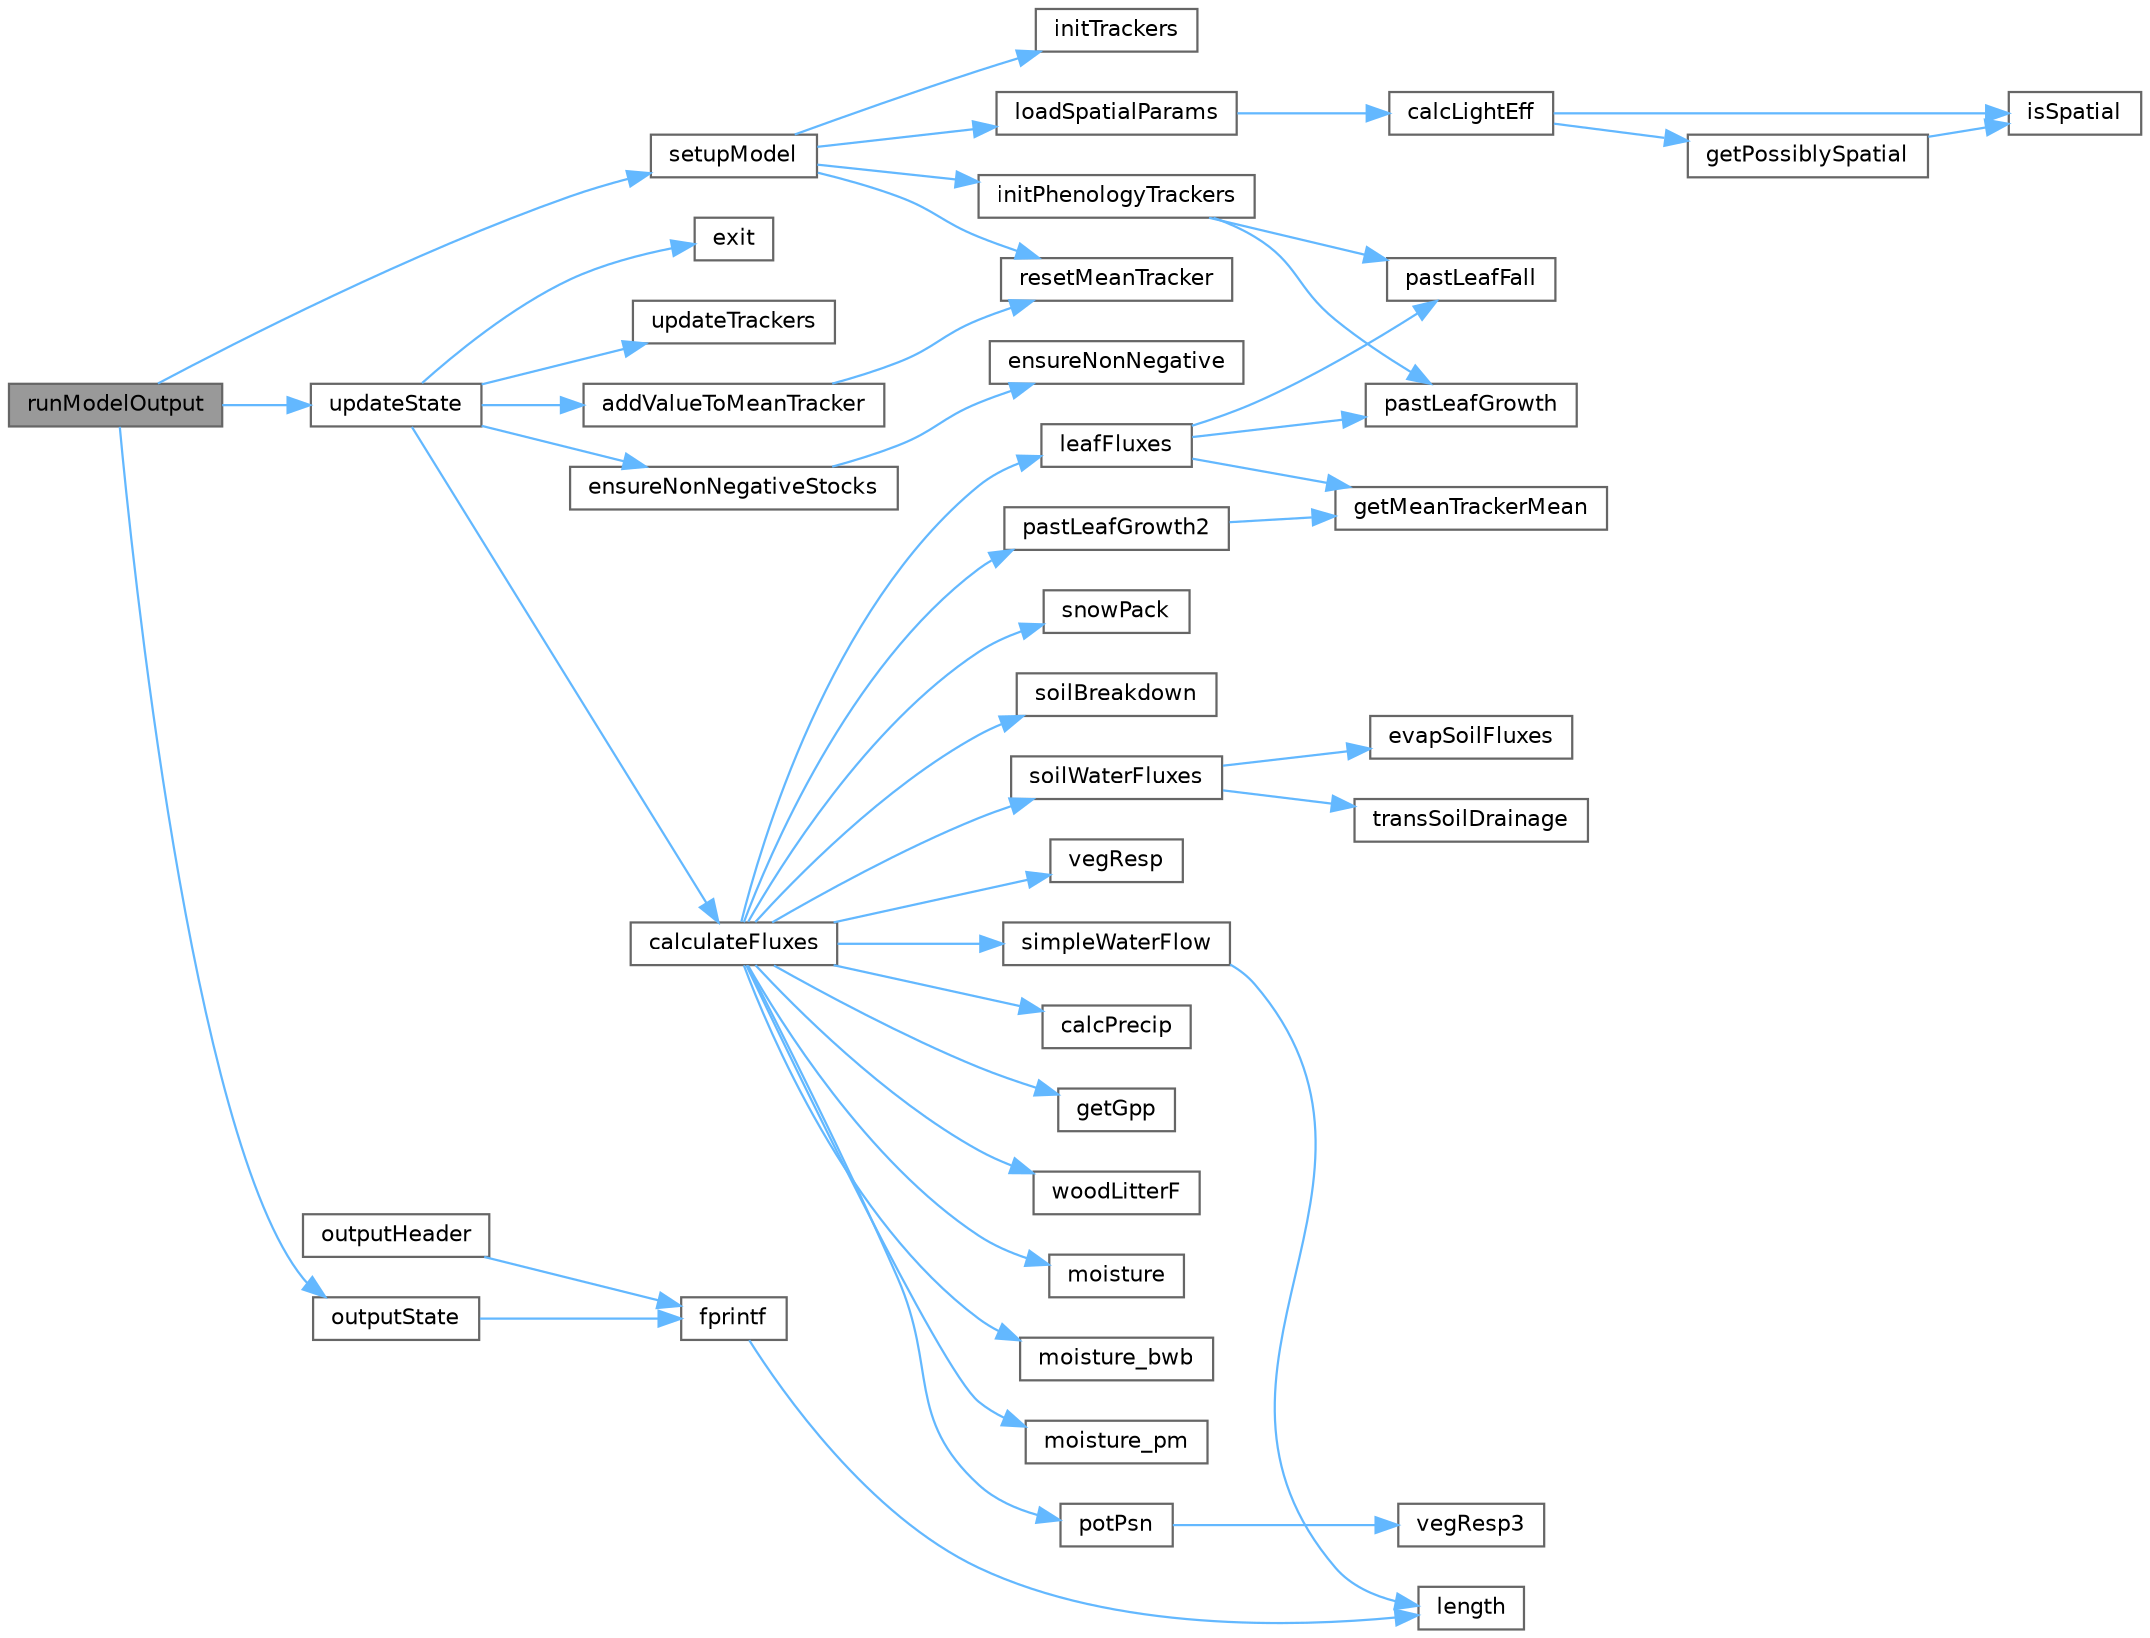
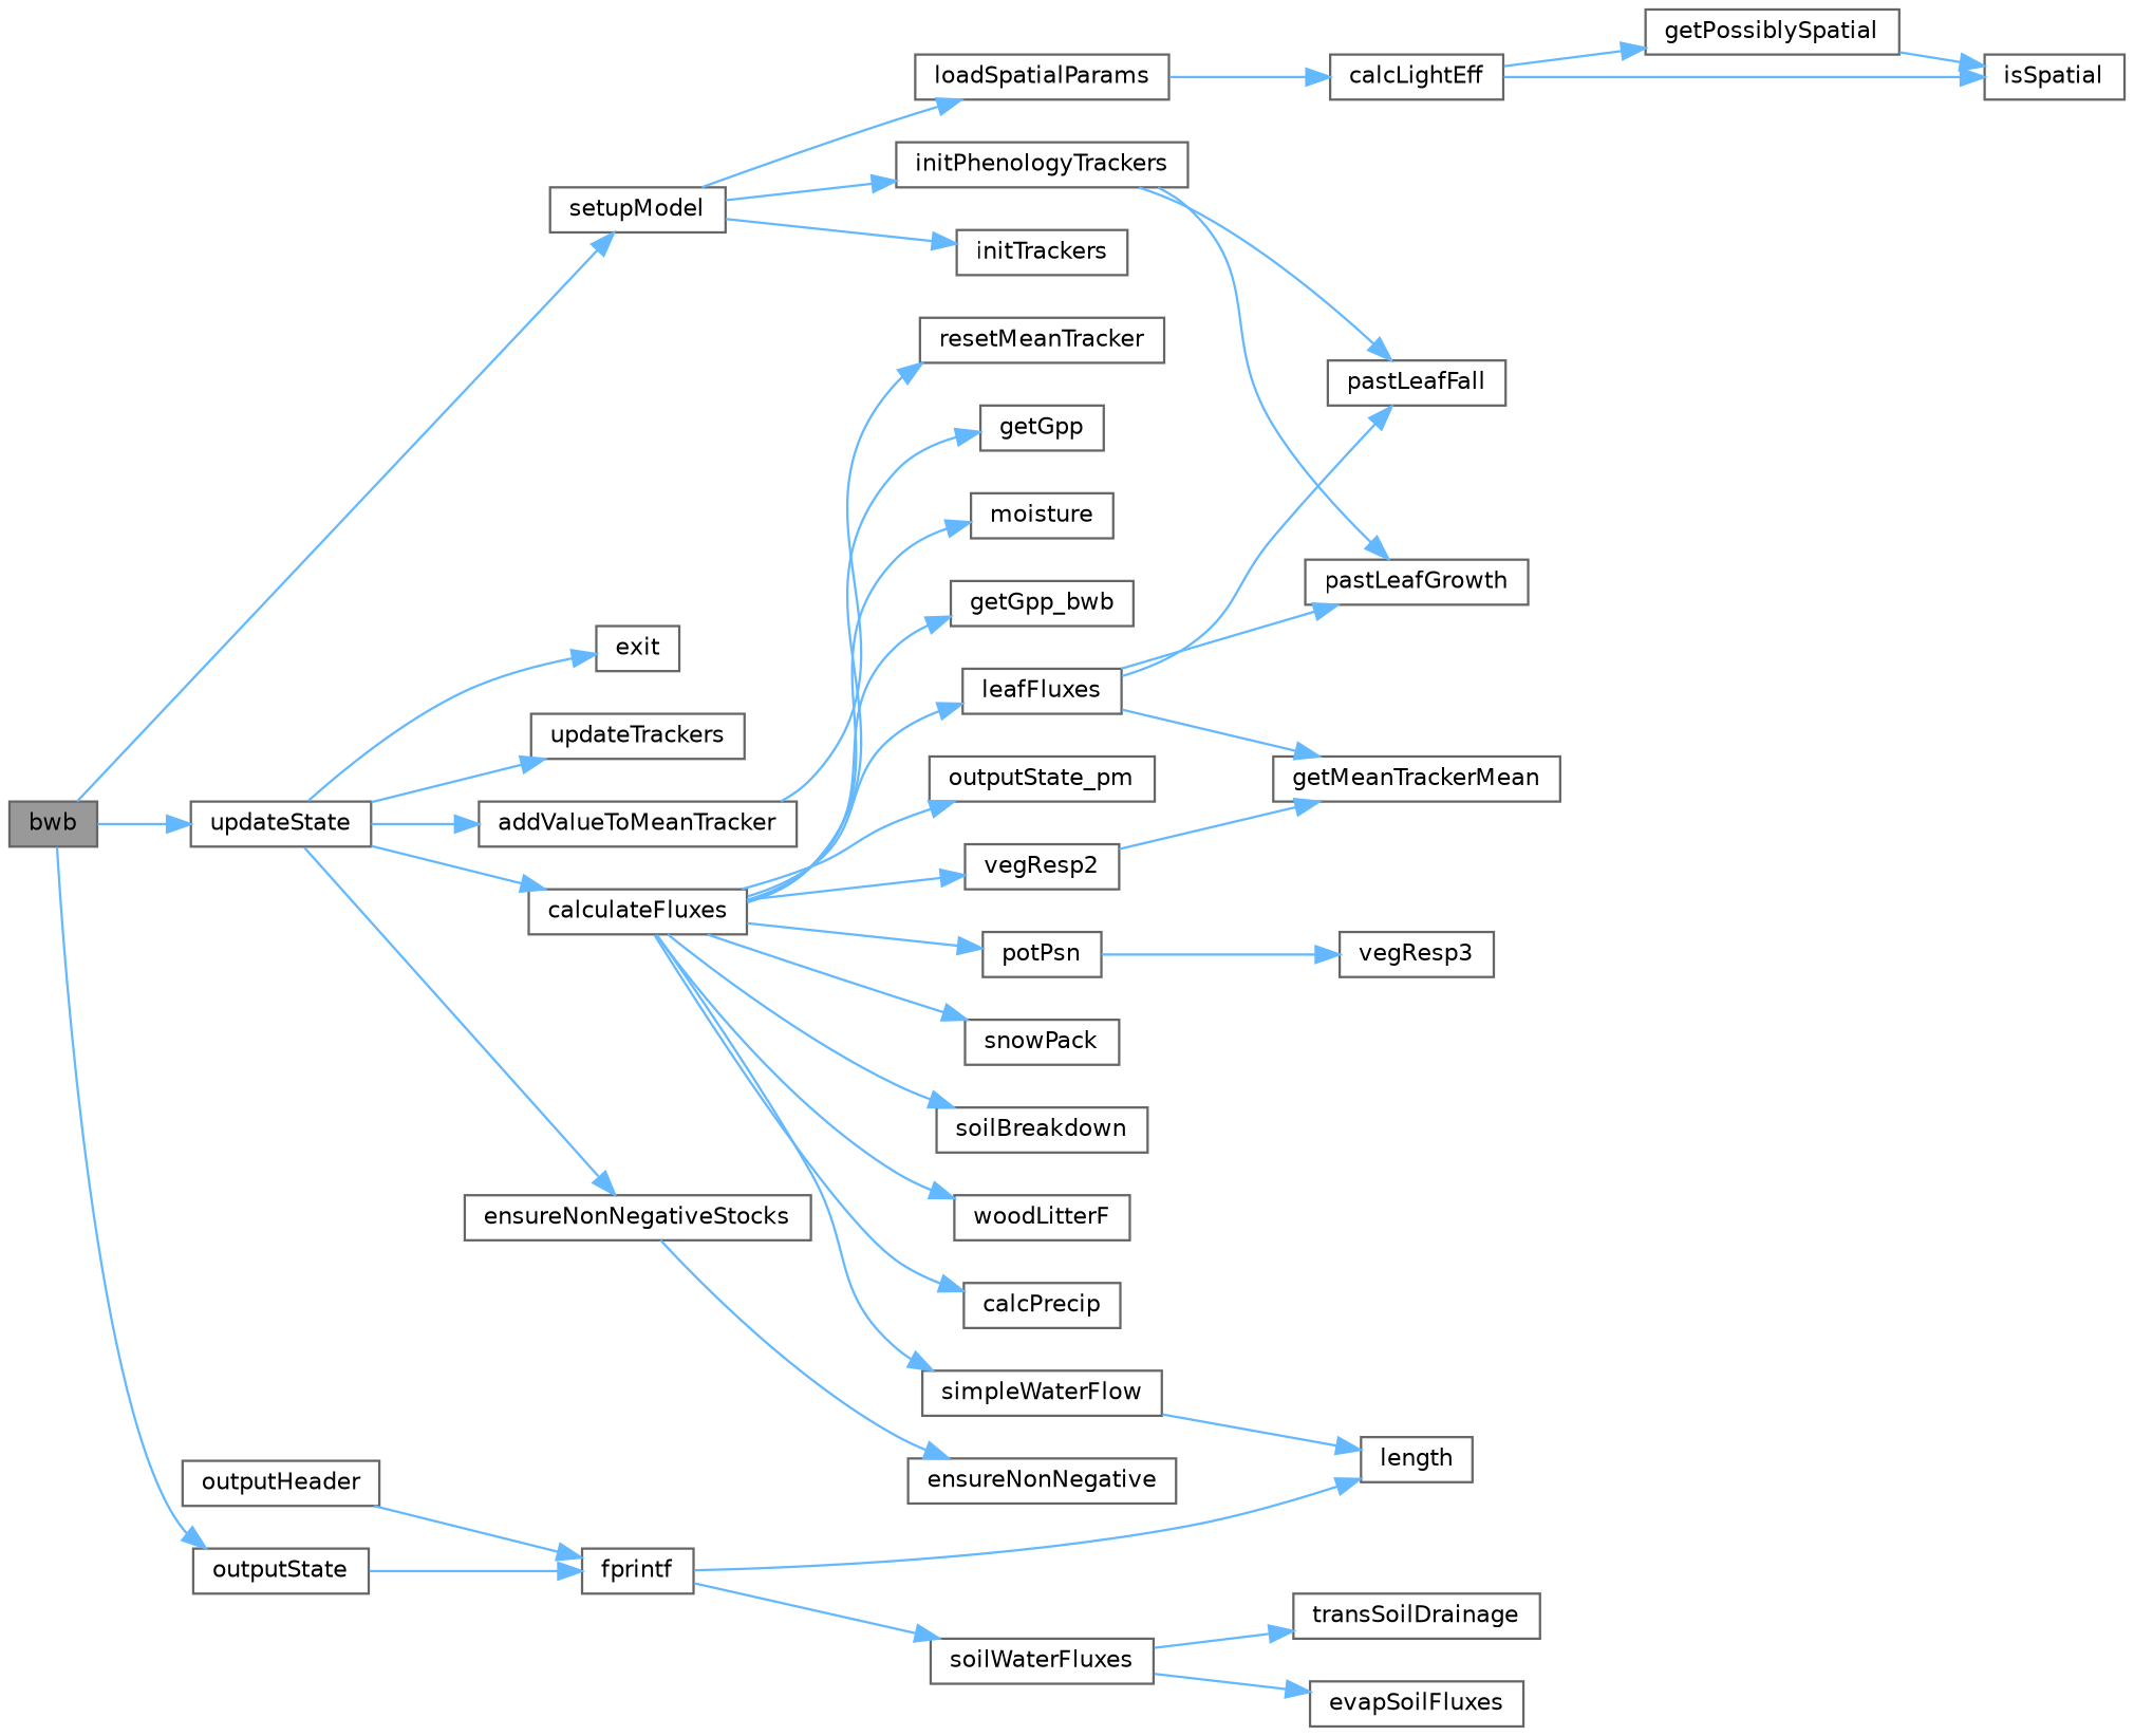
  digraph {
    rankdir=LR
    node [color=grey40 fillcolor=white fontname=Helvetica fontsize=10 shape=box style=filled]
    edge [color=steelblue1 fontname=Helvetica fontsize=10 labelfontname=Helvetica labelfontsize=10 style=solid]
-   n1 [color=gray40 fillcolor=grey60 fontcolor=black height=0.2 label=runModelOutput width=0.4]
+   n1 [color=gray40 fillcolor=grey60 fontcolor=black height=0.2 label=bwb width=0.4]
    n2 [height=0.2 label=outputState width=0.4]
    n3 [height=0.2 label=setupModel width=0.4]
    n4 [height=0.2 label=updateState width=0.4]
    n5 [height=0.2 label=outputHeader width=0.4]
    n6 [height=0.2 label=fprintf width=0.4]
    n7 [height=0.2 label=initPhenologyTrackers width=0.4]
    n8 [height=0.2 label=initTrackers width=0.4]
    n9 [height=0.2 label=loadSpatialParams width=0.4]
    n10 [height=0.2 label=resetMeanTracker width=0.4]
    n11 [height=0.2 label=addValueToMeanTracker width=0.4]
    n12 [height=0.2 label=calculateFluxes width=0.4]
    n13 [height=0.2 label=ensureNonNegativeStocks width=0.4]
    n14 [height=0.2 label=exit width=0.4]
    n15 [height=0.2 label=updateTrackers width=0.4]
    n16 [height=0.2 label=length width=0.4]
    n17 [height=0.2 label=pastLeafFall width=0.4]
    n18 [height=0.2 label=pastLeafGrowth width=0.4]
    n19 [height=0.2 label=calcLightEff width=0.4]
    n20 [height=0.2 label=getPossiblySpatial width=0.4]
    n21 [height=0.2 label=isSpatial width=0.4]
    n22 [height=0.2 label=calcPrecip width=0.4]
    n23 [height=0.2 label=getGpp width=0.4]
    n24 [height=0.2 label=leafFluxes width=0.4]
    n25 [height=0.2 label=moisture width=0.4]
-   n26 [height=0.2 label=moisture_bwb width=0.4]
-   n27 [height=0.2 label=moisture_pm width=0.4]
+   n26 [height=0.2 label=getGpp_bwb width=0.4]
+   n27 [height=0.2 label=outputState_pm width=0.4]
    n28 [height=0.2 label=potPsn width=0.4]
    n29 [height=0.2 label=simpleWaterFlow width=0.4]
    n30 [height=0.2 label=snowPack width=0.4]
    n31 [height=0.2 label=soilBreakdown width=0.4]
    n32 [height=0.2 label=soilWaterFluxes width=0.4]
-   n33 [height=0.2 label=vegResp width=0.4]
-   n34 [height=0.2 label=pastLeafGrowth2 width=0.4]
+   n34 [height=0.2 label=vegResp2 width=0.4]
    n35 [height=0.2 label=woodLitterF width=0.4]
    n36 [height=0.2 label=ensureNonNegative width=0.4]
    n37 [height=0.2 label=getMeanTrackerMean width=0.4]
    n38 [height=0.2 label=vegResp3 width=0.4]
    n39 [height=0.2 label=evapSoilFluxes width=0.4]
    n40 [height=0.2 label=transSoilDrainage width=0.4]
    n1 -> n2
    n1 -> n3
    n1 -> n4
    n2 -> n6
    n3 -> n7
    n3 -> n8
    n3 -> n9
-   n3 -> n10
    n4 -> n11
    n4 -> n12
    n4 -> n13
    n4 -> n14
    n4 -> n15
    n5 -> n6
    n6 -> n16
    n7 -> n17
    n7 -> n18
    n9 -> n19
    n11 -> n10
    n12 -> n22
    n12 -> n23
    n12 -> n24
    n12 -> n25
    n12 -> n26
    n12 -> n27
    n12 -> n28
    n12 -> n29
    n12 -> n30
    n12 -> n31
-   n12 -> n32
-   n12 -> n33
+   n6 -> n32
    n12 -> n34
    n12 -> n35
    n13 -> n36
    n19 -> n20
    n19 -> n21
    n20 -> n21
    n24 -> n17
    n24 -> n18
    n24 -> n37
    n28 -> n38
    n29 -> n16
    n32 -> n39
    n32 -> n40
    n34 -> n37
  }
